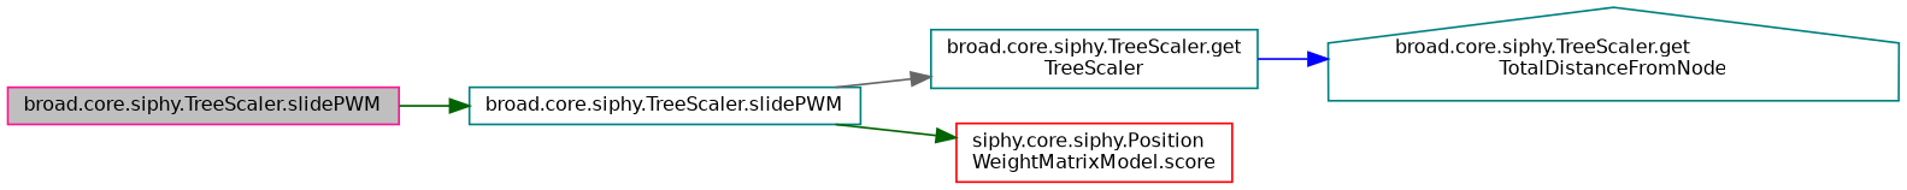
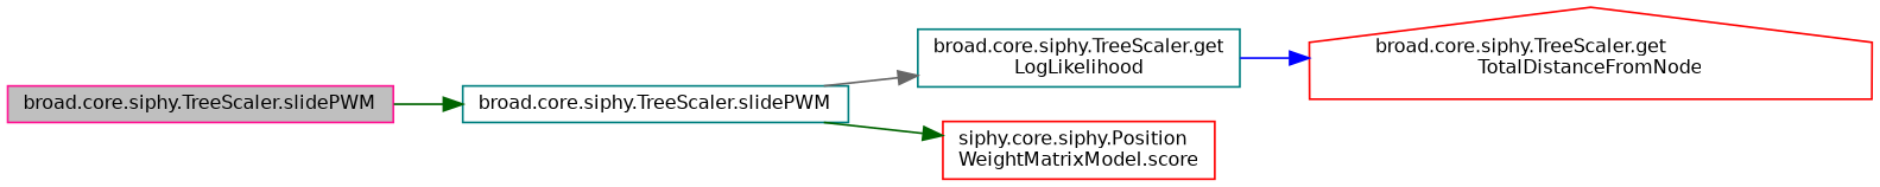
  digraph {
    fontname="DejaVu Sans"
    rankdir=LR
    node [color=teal fillcolor=white fontname="DejaVu Sans" fontsize=10 shape=box style=filled]
    edge [color=darkgreen fontname="DejaVu Sans" fontsize=10 labelfontname=Helvetica labelfontsize=10 style=solid]
    n1 [color=deeppink fillcolor=grey75 fontcolor=black height=0.2 label="broad.core.siphy.TreeScaler.slidePWM" width=0.4]
    n2 [height=0.2 label="broad.core.siphy.TreeScaler.slidePWM" width=0.4]
-   n3 [height=0.2 label="broad.core.siphy.TreeScaler.get\lTreeScaler" width=0.4]
+   n3 [height=0.2 label="broad.core.siphy.TreeScaler.get\lLogLikelihood" width=0.4]
    n4 [color=red height=0.2 label="siphy.core.siphy.Position\lWeightMatrixModel.score" width=0.4]
-   n5 [height=0.2 label="broad.core.siphy.TreeScaler.get\lTotalDistanceFromNode" shape=house width=0.4]
+   n5 [color=red height=0.2 label="broad.core.siphy.TreeScaler.get\lTotalDistanceFromNode" shape=house width=0.4]
    n1 -> n2
    n2 -> n3 [color=gray40]
    n2 -> n4
    n3 -> n5 [color=blue]
  }
